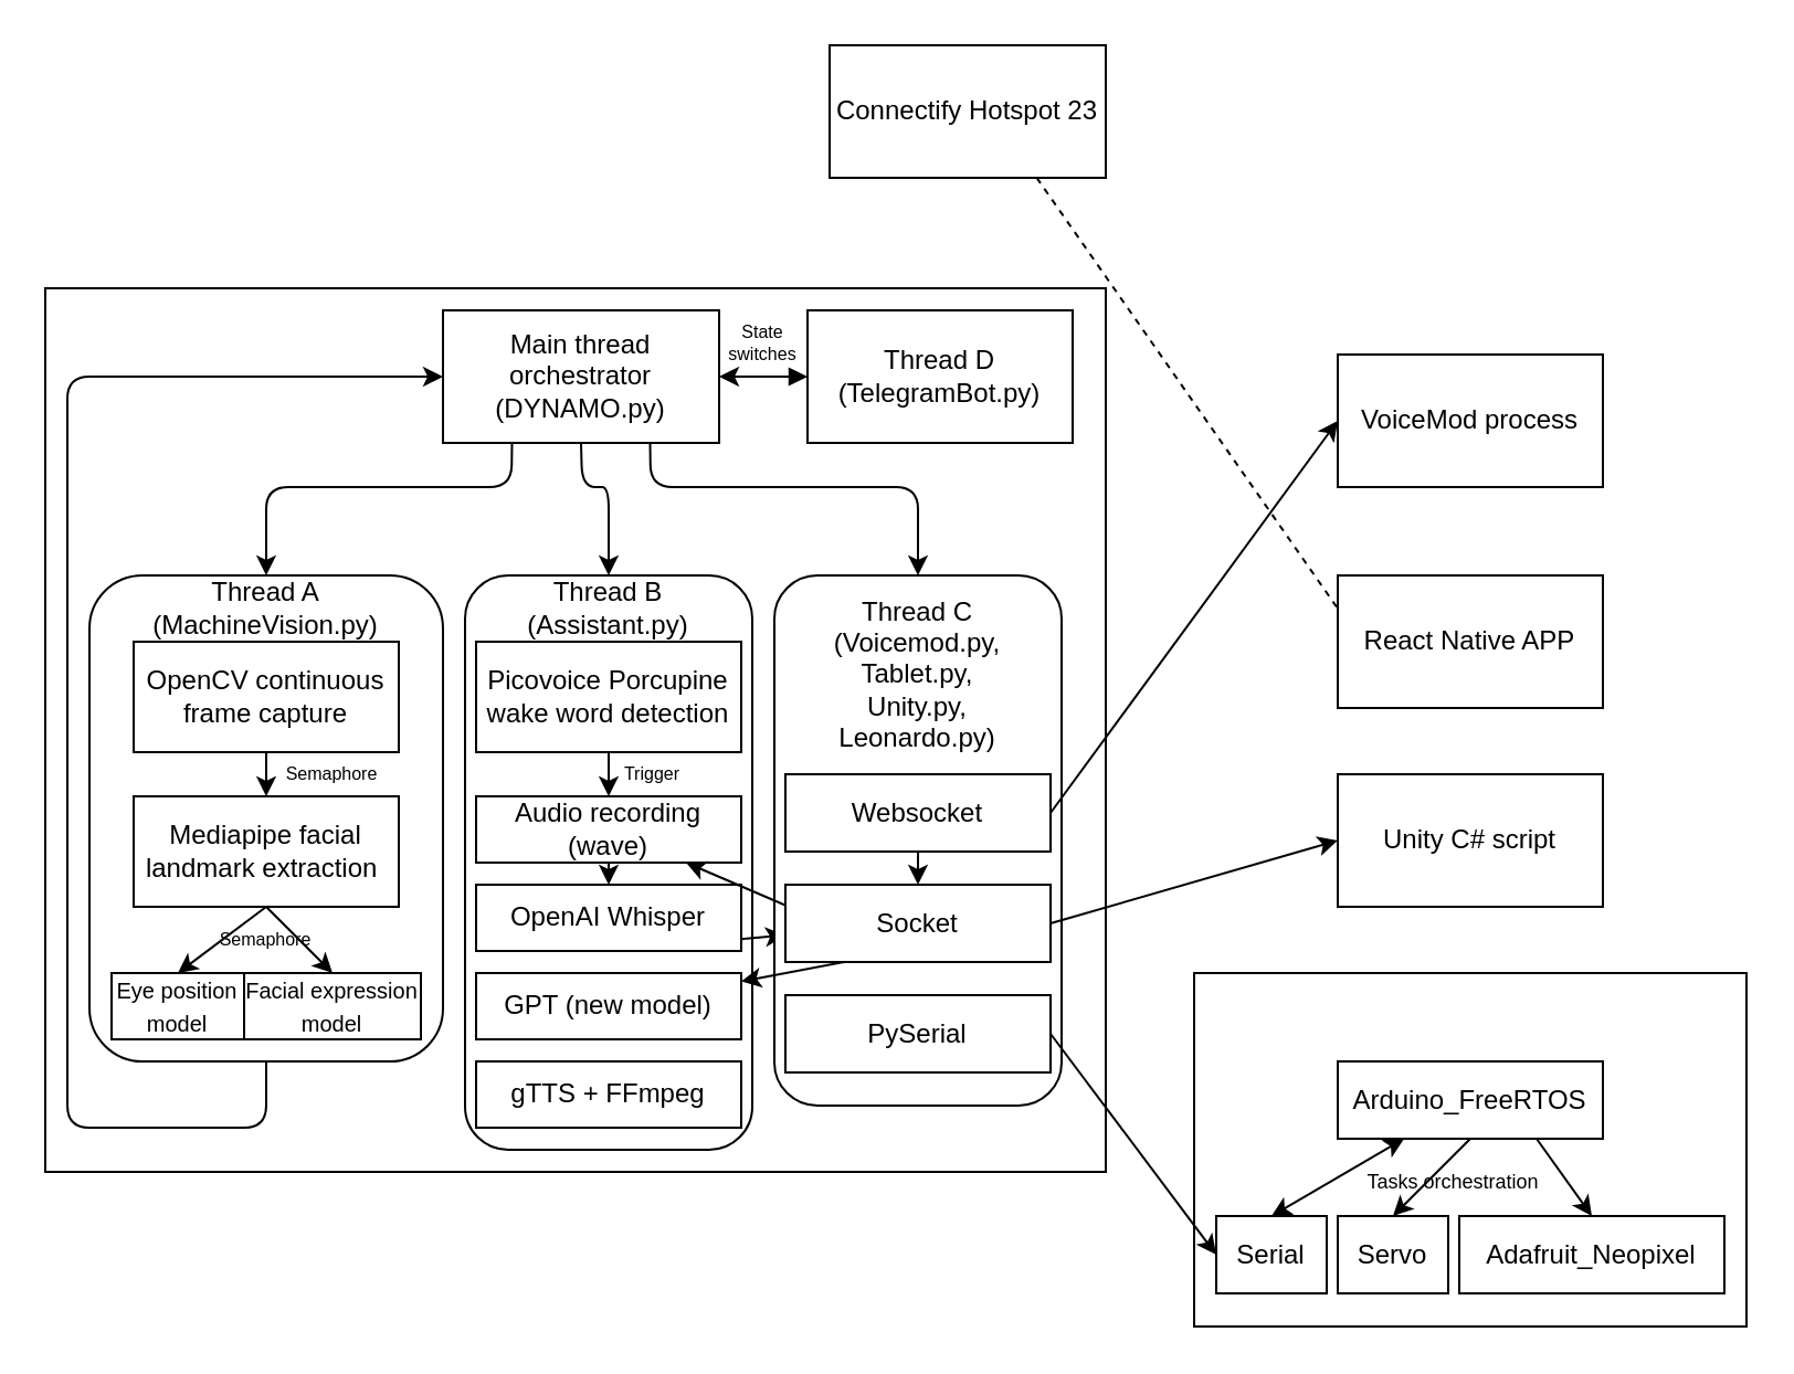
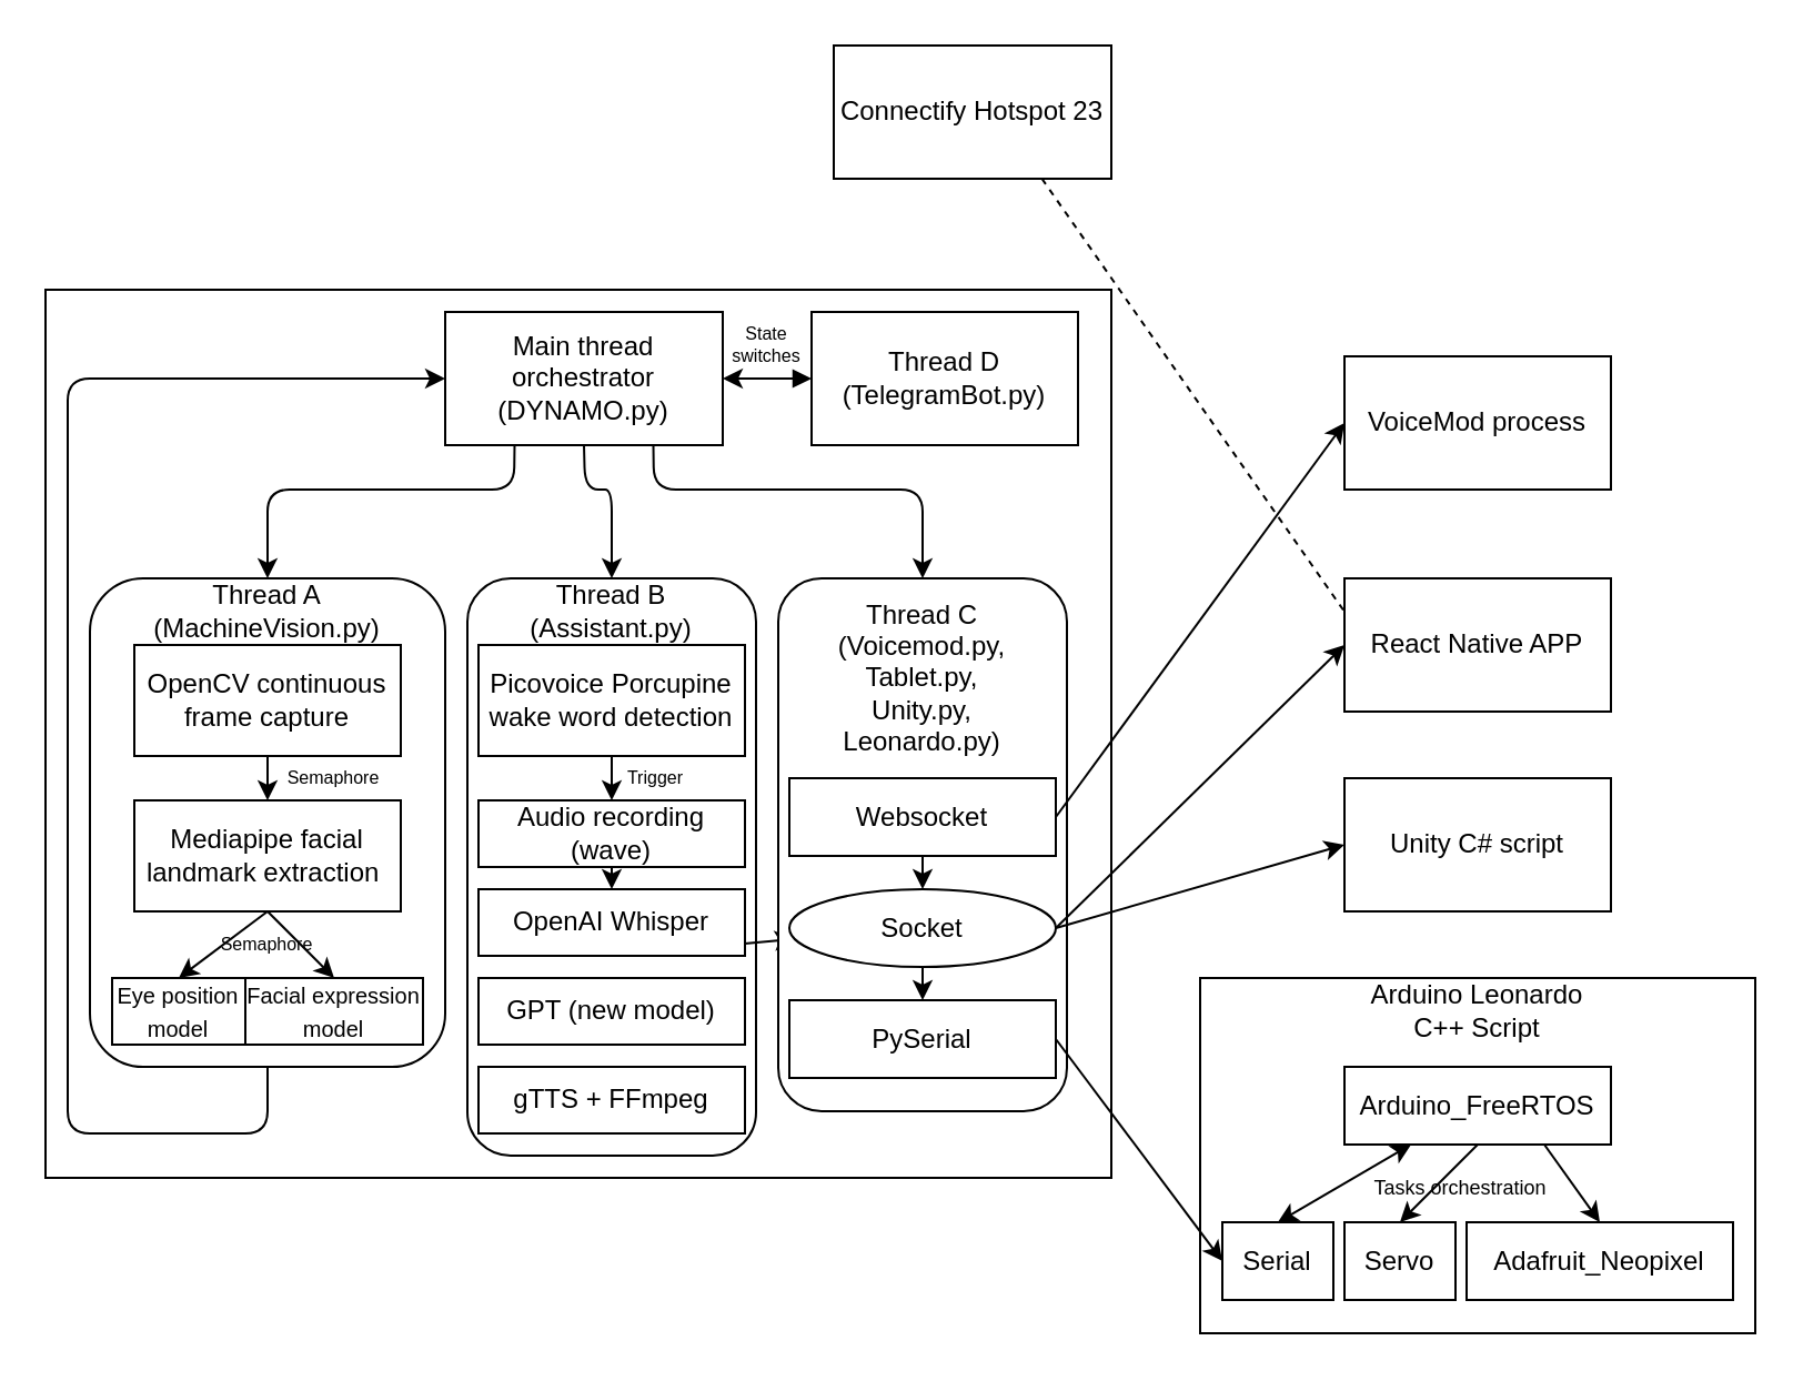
  <mxCell id="0" />
  <mxCell id="1" parent="0" />
  <mxCell id="2" value="" style="rounded=0;whiteSpace=wrap;html=1;" parent="1" vertex="1"><mxGeometry x="20" y="130" width="480" height="400" as="geometry" /></mxCell>
  <mxCell id="3" style="edgeStyle=none;html=1;entryX=0.5;entryY=0;entryDx=0;entryDy=0;fontSize=10;exitX=0.25;exitY=1;exitDx=0;exitDy=0;" parent="1" source="6" target="17" edge="1"><mxGeometry relative="1" as="geometry"><mxPoint x="263" y="200" as="sourcePoint" /><Array as="points"><mxPoint x="231" y="220" /><mxPoint x="120" y="220" /></Array></mxGeometry></mxCell>
  <mxCell id="4" style="edgeStyle=none;html=1;exitX=0.5;exitY=1;exitDx=0;exitDy=0;entryX=0.5;entryY=0;entryDx=0;entryDy=0;fontSize=10;" parent="1" source="6" target="23" edge="1"><mxGeometry relative="1" as="geometry"><Array as="points"><mxPoint x="263" y="220" /><mxPoint x="275" y="220" /></Array></mxGeometry></mxCell>
  <mxCell id="5" style="edgeStyle=none;html=1;exitX=0.75;exitY=1;exitDx=0;exitDy=0;entryX=0.5;entryY=0;entryDx=0;entryDy=0;" parent="1" source="6" target="33" edge="1"><mxGeometry relative="1" as="geometry"><Array as="points"><mxPoint x="294" y="220" /><mxPoint x="415" y="220" /></Array></mxGeometry></mxCell>
  <mxCell id="6" value="Main thread orchestrator (DYNAMO.py)" style="rounded=0;whiteSpace=wrap;html=1;" parent="1" vertex="1"><mxGeometry x="200" y="140" width="125" height="60" as="geometry" /></mxCell>
  <mxCell id="7" style="edgeStyle=none;html=1;exitX=0;exitY=0.5;exitDx=0;exitDy=0;startArrow=block;startFill=1;" parent="1" source="8" target="6" edge="1"><mxGeometry relative="1" as="geometry" /></mxCell>
  <mxCell id="8" value="Thread D (TelegramBot.py)" style="rounded=0;whiteSpace=wrap;html=1;" parent="1" vertex="1"><mxGeometry x="365" y="140" width="120" height="60" as="geometry" /></mxCell>
  <mxCell id="9" value="&lt;font style=&quot;font-size: 8px;&quot;&gt;State &lt;br&gt;switches&lt;/font&gt;" style="text;html=1;strokeColor=none;fillColor=none;align=center;verticalAlign=middle;whiteSpace=wrap;rounded=0;fontSize=4;" parent="1" vertex="1"><mxGeometry x="315" y="140" width="60" height="30" as="geometry" /></mxCell>
  <mxCell id="10" style="edgeStyle=none;html=1;exitX=0.5;exitY=1;exitDx=0;exitDy=0;entryX=0;entryY=0.5;entryDx=0;entryDy=0;" parent="1" source="11" target="6" edge="1"><mxGeometry relative="1" as="geometry"><Array as="points"><mxPoint x="120" y="510" /><mxPoint x="30" y="510" /><mxPoint x="30" y="340" /><mxPoint x="30" y="170" /></Array></mxGeometry></mxCell>
  <mxCell id="11" value="" style="rounded=1;whiteSpace=wrap;html=1;fontSize=12;" parent="1" vertex="1"><mxGeometry x="40" y="260" width="160" height="220" as="geometry" /></mxCell>
  <mxCell id="12" style="edgeStyle=none;html=1;exitX=0.5;exitY=1;exitDx=0;exitDy=0;entryX=0.5;entryY=0;entryDx=0;entryDy=0;fontSize=12;startArrow=none;startFill=0;" parent="1" source="13" target="16" edge="1"><mxGeometry relative="1" as="geometry" /></mxCell>
  <mxCell id="13" value="OpenCV continuous frame capture" style="rounded=0;whiteSpace=wrap;html=1;fontSize=12;" parent="1" vertex="1"><mxGeometry x="60" y="290" width="120" height="50" as="geometry" /></mxCell>
  <mxCell id="14" style="edgeStyle=none;html=1;exitX=0.5;exitY=1;exitDx=0;exitDy=0;fontSize=10;entryX=0.5;entryY=0;entryDx=0;entryDy=0;" parent="1" source="16" target="20" edge="1"><mxGeometry relative="1" as="geometry"><mxPoint x="110" y="420" as="targetPoint" /></mxGeometry></mxCell>
  <mxCell id="15" style="edgeStyle=none;html=1;exitX=0.5;exitY=1;exitDx=0;exitDy=0;entryX=0.5;entryY=0;entryDx=0;entryDy=0;fontSize=10;" parent="1" source="16" target="19" edge="1"><mxGeometry relative="1" as="geometry" /></mxCell>
  <mxCell id="16" value="Mediapipe facial landmark extraction&amp;nbsp;" style="rounded=0;whiteSpace=wrap;html=1;fontSize=12;" parent="1" vertex="1"><mxGeometry x="60" y="360" width="120" height="50" as="geometry" /></mxCell>
  <mxCell id="17" value="Thread A (MachineVision.py)" style="text;html=1;strokeColor=none;fillColor=none;align=center;verticalAlign=middle;whiteSpace=wrap;rounded=0;fontSize=12;" parent="1" vertex="1"><mxGeometry x="90" y="260" width="60" height="30" as="geometry" /></mxCell>
  <mxCell id="18" value="&lt;span style=&quot;font-size: 8px;&quot;&gt;Semaphore&lt;/span&gt;" style="text;html=1;strokeColor=none;fillColor=none;align=center;verticalAlign=middle;whiteSpace=wrap;rounded=0;fontSize=4;" parent="1" vertex="1"><mxGeometry x="120" y="335" width="60" height="30" as="geometry" /></mxCell>
  <mxCell id="19" value="&lt;font style=&quot;font-size: 10px;&quot;&gt;Facial expression model&lt;/font&gt;" style="rounded=0;whiteSpace=wrap;html=1;fontSize=12;" parent="1" vertex="1"><mxGeometry x="110" y="440" width="80" height="30" as="geometry" /></mxCell>
  <mxCell id="20" value="&lt;font style=&quot;font-size: 10px;&quot;&gt;Eye position model&lt;/font&gt;" style="rounded=0;whiteSpace=wrap;html=1;fontSize=12;" parent="1" vertex="1"><mxGeometry x="50" y="440" width="60" height="30" as="geometry" /></mxCell>
  <mxCell id="21" value="&lt;span style=&quot;font-size: 8px;&quot;&gt;Semaphore&lt;/span&gt;" style="text;html=1;strokeColor=none;fillColor=none;align=center;verticalAlign=middle;whiteSpace=wrap;rounded=0;fontSize=4;" parent="1" vertex="1"><mxGeometry x="90" y="410" width="60" height="30" as="geometry" /></mxCell>
  <mxCell id="22" value="" style="rounded=1;whiteSpace=wrap;html=1;fontSize=12;" parent="1" vertex="1"><mxGeometry x="210" y="260" width="130" height="260" as="geometry" /></mxCell>
  <mxCell id="23" value="Thread B (Assistant.py)" style="text;html=1;strokeColor=none;fillColor=none;align=center;verticalAlign=middle;whiteSpace=wrap;rounded=0;fontSize=12;" parent="1" vertex="1"><mxGeometry x="245" y="260" width="60" height="30" as="geometry" /></mxCell>
  <mxCell id="24" style="edgeStyle=none;html=1;exitX=0.5;exitY=1;exitDx=0;exitDy=0;entryX=0.5;entryY=0;entryDx=0;entryDy=0;fontSize=10;" parent="1" source="25" target="27" edge="1"><mxGeometry relative="1" as="geometry" /></mxCell>
  <mxCell id="25" value="Picovoice Porcupine wake word detection" style="rounded=0;whiteSpace=wrap;html=1;fontSize=12;" parent="1" vertex="1"><mxGeometry x="215" y="290" width="120" height="50" as="geometry" /></mxCell>
  <mxCell id="26" style="edgeStyle=none;html=1;exitX=0.5;exitY=1;exitDx=0;exitDy=0;entryX=0.5;entryY=0;entryDx=0;entryDy=0;fontSize=10;" parent="1" source="27" target="30" edge="1"><mxGeometry relative="1" as="geometry" /></mxCell>
  <mxCell id="27" value="Audio recording (wave)" style="rounded=0;whiteSpace=wrap;html=1;fontSize=12;" parent="1" vertex="1"><mxGeometry x="215" y="360" width="120" height="30" as="geometry" /></mxCell>
  <mxCell id="28" value="&lt;span style=&quot;font-size: 8px;&quot;&gt;Trigger&lt;/span&gt;" style="text;html=1;strokeColor=none;fillColor=none;align=center;verticalAlign=middle;whiteSpace=wrap;rounded=0;fontSize=4;" parent="1" vertex="1"><mxGeometry x="270" y="335" width="50" height="30" as="geometry" /></mxCell>
  <mxCell id="29" style="edgeStyle=none;html=1;exitX=0.5;exitY=1;exitDx=0;exitDy=0;fontSize=10;" parent="1" source="30" target="41" edge="1"><mxGeometry relative="1" as="geometry" /></mxCell>
  <mxCell id="30" value="OpenAI Whisper" style="rounded=0;whiteSpace=wrap;html=1;fontSize=12;" parent="1" vertex="1"><mxGeometry x="215" y="400" width="120" height="30" as="geometry" /></mxCell>
  <mxCell id="31" value="GPT (new model)" style="rounded=0;whiteSpace=wrap;html=1;fontSize=12;" parent="1" vertex="1"><mxGeometry x="215" y="440" width="120" height="30" as="geometry" /></mxCell>
  <mxCell id="32" value="gTTS + FFmpeg" style="rounded=0;whiteSpace=wrap;html=1;fontSize=12;" parent="1" vertex="1"><mxGeometry x="215" y="480" width="120" height="30" as="geometry" /></mxCell>
  <mxCell id="33" value="" style="rounded=1;whiteSpace=wrap;html=1;fontSize=12;" parent="1" vertex="1"><mxGeometry x="350" y="260" width="130" height="240" as="geometry" /></mxCell>
  <mxCell id="34" value="Thread C (Voicemod.py, Tablet.py, Unity.py, Leonardo.py)" style="text;html=1;strokeColor=none;fillColor=none;align=center;verticalAlign=middle;whiteSpace=wrap;rounded=0;fontSize=12;" parent="1" vertex="1"><mxGeometry x="385" y="290" width="60" height="30" as="geometry" /></mxCell>
  <mxCell id="35" style="edgeStyle=none;html=1;exitX=1;exitY=0.5;exitDx=0;exitDy=0;entryX=0;entryY=0.5;entryDx=0;entryDy=0;" parent="1" source="37" target="43" edge="1"><mxGeometry relative="1" as="geometry"><mxPoint x="560" y="200" as="targetPoint" /></mxGeometry></mxCell>
  <mxCell id="36" style="edgeStyle=none;html=1;exitX=0.5;exitY=1;exitDx=0;exitDy=0;entryX=0.5;entryY=0;entryDx=0;entryDy=0;fontSize=8;" parent="1" source="37" target="41" edge="1"><mxGeometry relative="1" as="geometry"><mxPoint x="415" y="375" as="targetPoint" /></mxGeometry></mxCell>
  <mxCell id="37" value="Websocket" style="rounded=0;whiteSpace=wrap;html=1;fontSize=12;" parent="1" vertex="1"><mxGeometry x="355" y="350" width="120" height="35" as="geometry" /></mxCell>
- <mxCell id="38" style="edgeStyle=none;html=1;exitX=1;exitY=0.5;exitDx=0;exitDy=0;" parent="1" source="41" target="31" edge="1"><mxGeometry relative="1" as="geometry"><mxPoint x="580" y="310" as="targetPoint" /><mxPoint x="475" y="392.5" as="sourcePoint" /></mxGeometry></mxCell>
+ <mxCell id="38" style="edgeStyle=none;html=1;exitX=1;exitY=0.5;exitDx=0;exitDy=0;entryX=0;entryY=0.5;entryDx=0;entryDy=0;" parent="1" source="41" target="44" edge="1"><mxGeometry relative="1" as="geometry"><mxPoint x="580" y="310" as="targetPoint" /><mxPoint x="475" y="392.5" as="sourcePoint" /></mxGeometry></mxCell>
  <mxCell id="39" style="edgeStyle=none;html=1;exitX=1;exitY=0.5;exitDx=0;exitDy=0;entryX=0;entryY=0.5;entryDx=0;entryDy=0;" parent="1" source="41" target="45" edge="1"><mxGeometry relative="1" as="geometry"><mxPoint x="590" y="438" as="targetPoint" /></mxGeometry></mxCell>
- <mxCell id="40" style="edgeStyle=none;html=1;exitX=0.5;exitY=1;exitDx=0;exitDy=0;fontSize=8;" parent="1" source="41" target="27" edge="1"><mxGeometry relative="1" as="geometry" /></mxCell>
- <mxCell id="41" value="Socket" style="rounded=0;whiteSpace=wrap;html=1;fontSize=12;" parent="1" vertex="1"><mxGeometry x="355" y="400" width="120" height="35" as="geometry" /></mxCell>
+ <mxCell id="40" style="edgeStyle=none;html=1;exitX=0.5;exitY=1;exitDx=0;exitDy=0;entryX=0.5;entryY=0;entryDx=0;entryDy=0;fontSize=8;" parent="1" source="41" target="42" edge="1"><mxGeometry relative="1" as="geometry" /></mxCell>
+ <mxCell id="41" value="Socket" style="ellipse;whiteSpace=wrap;html=1;fontSize=12;" parent="1" vertex="1"><mxGeometry x="355" y="400" width="120" height="35" as="geometry" /></mxCell>
  <mxCell id="42" value="PySerial" style="rounded=0;whiteSpace=wrap;html=1;fontSize=12;" parent="1" vertex="1"><mxGeometry x="355" y="450" width="120" height="35" as="geometry" /></mxCell>
  <mxCell id="43" value="&lt;font style=&quot;font-size: 12px;&quot;&gt;VoiceMod process&lt;/font&gt;" style="rounded=0;whiteSpace=wrap;html=1;" parent="1" vertex="1"><mxGeometry x="605" y="160" width="120" height="60" as="geometry" /></mxCell>
  <mxCell id="44" value="React Native APP" style="rounded=0;whiteSpace=wrap;html=1;" parent="1" vertex="1"><mxGeometry x="605" y="260" width="120" height="60" as="geometry" /></mxCell>
  <mxCell id="45" value="Unity C# script" style="rounded=0;whiteSpace=wrap;html=1;" parent="1" vertex="1"><mxGeometry x="605" y="350" width="120" height="60" as="geometry" /></mxCell>
  <mxCell id="46" value="" style="rounded=0;whiteSpace=wrap;html=1;" parent="1" vertex="1"><mxGeometry x="540" y="440" width="250" height="160" as="geometry" /></mxCell>
+ <mxCell id="47" value="&lt;font style=&quot;font-size: 12px;&quot;&gt;Arduino Leonardo C++ Script&lt;/font&gt;" style="text;html=1;strokeColor=none;fillColor=none;align=center;verticalAlign=middle;whiteSpace=wrap;rounded=0;fontSize=8;" parent="1" vertex="1"><mxGeometry x="615" y="440" width="100" height="30" as="geometry" /></mxCell>
  <mxCell id="48" style="edgeStyle=none;html=1;exitX=0.5;exitY=1;exitDx=0;exitDy=0;entryX=0.5;entryY=0;entryDx=0;entryDy=0;fontSize=12;" parent="1" source="50" target="52" edge="1"><mxGeometry relative="1" as="geometry" /></mxCell>
  <mxCell id="49" style="edgeStyle=none;html=1;exitX=0.75;exitY=1;exitDx=0;exitDy=0;entryX=0.5;entryY=0;entryDx=0;entryDy=0;fontSize=12;" parent="1" source="50" target="53" edge="1"><mxGeometry relative="1" as="geometry" /></mxCell>
  <mxCell id="50" value="Arduino_FreeRTOS" style="rounded=0;whiteSpace=wrap;html=1;fontSize=12;" parent="1" vertex="1"><mxGeometry x="605" y="480" width="120" height="35" as="geometry" /></mxCell>
  <mxCell id="51" value="Serial" style="rounded=0;whiteSpace=wrap;html=1;fontSize=12;" parent="1" vertex="1"><mxGeometry x="550" y="550" width="50" height="35" as="geometry" /></mxCell>
  <mxCell id="52" value="Servo" style="rounded=0;whiteSpace=wrap;html=1;fontSize=12;" parent="1" vertex="1"><mxGeometry x="605" y="550" width="50" height="35" as="geometry" /></mxCell>
  <mxCell id="53" value="Adafruit_Neopixel" style="rounded=0;whiteSpace=wrap;html=1;fontSize=12;" parent="1" vertex="1"><mxGeometry x="660" y="550" width="120" height="35" as="geometry" /></mxCell>
  <mxCell id="54" value="" style="endArrow=classic;startArrow=classic;html=1;fontSize=12;entryX=0.25;entryY=1;entryDx=0;entryDy=0;exitX=0.5;exitY=0;exitDx=0;exitDy=0;" parent="1" source="51" target="50" edge="1"><mxGeometry width="50" height="50" relative="1" as="geometry"><mxPoint x="550" y="430" as="sourcePoint" /><mxPoint x="600" y="380" as="targetPoint" /></mxGeometry></mxCell>
  <mxCell id="55" value="&lt;font style=&quot;font-size: 9px;&quot;&gt;Tasks orchestration&lt;/font&gt;" style="text;html=1;strokeColor=none;fillColor=none;align=center;verticalAlign=middle;whiteSpace=wrap;rounded=0;fontSize=4;" parent="1" vertex="1"><mxGeometry x="615" y="520" width="85" height="30" as="geometry" /></mxCell>
  <mxCell id="56" style="edgeStyle=none;html=1;exitX=1;exitY=0.5;exitDx=0;exitDy=0;entryX=0;entryY=0.5;entryDx=0;entryDy=0;" parent="1" source="42" target="51" edge="1"><mxGeometry relative="1" as="geometry"><mxPoint x="580" y="570" as="targetPoint" /></mxGeometry></mxCell>
  <mxCell id="57" value="Connectify Hotspot 23" style="rounded=0;whiteSpace=wrap;html=1;" parent="1" vertex="1"><mxGeometry x="375" y="20" width="125" height="60" as="geometry" /></mxCell>
  <mxCell id="58" value="" style="endArrow=none;dashed=1;html=1;exitX=0.75;exitY=1;exitDx=0;exitDy=0;entryX=0;entryY=0.25;entryDx=0;entryDy=0;" parent="1" source="57" target="44" edge="1"><mxGeometry width="50" height="50" relative="1" as="geometry"><mxPoint x="450" y="310" as="sourcePoint" /><mxPoint x="500" y="260" as="targetPoint" /></mxGeometry></mxCell>
